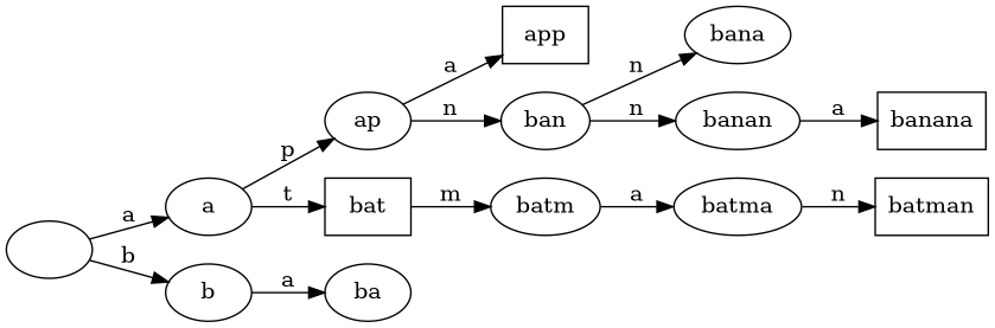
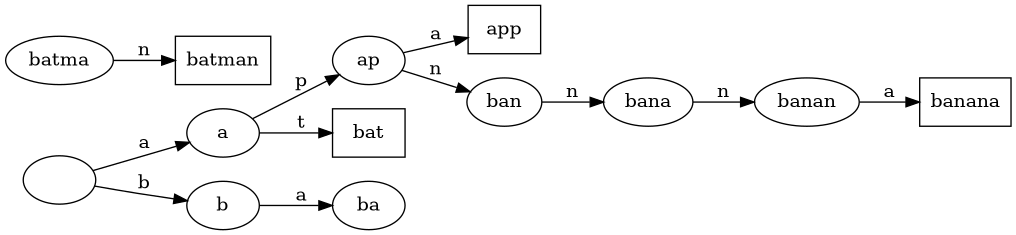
  digraph {
    rankdir=LR
    ""
    a
    b
    ap
    bat [shape=box]
    ba
    app [shape=box]
    ban
-   batm
    bana
    batma
    batman [shape=box]
    banan
    banana [shape=box]
    "" -> a [label=a]
    "" -> b [label=b]
    a -> ap [label=p]
    a -> bat [label=t]
    b -> ba [label=a]
    ap -> app [label=a]
    ap -> ban [label=n]
-   bat -> batm [label=m]
    ban -> bana [label=n]
-   batm -> batma [label=a]
-   ban -> banan [label=n]
+   bana -> banan [label=n]
    batma -> batman [label=n]
    banan -> banana [label=a]
  }
